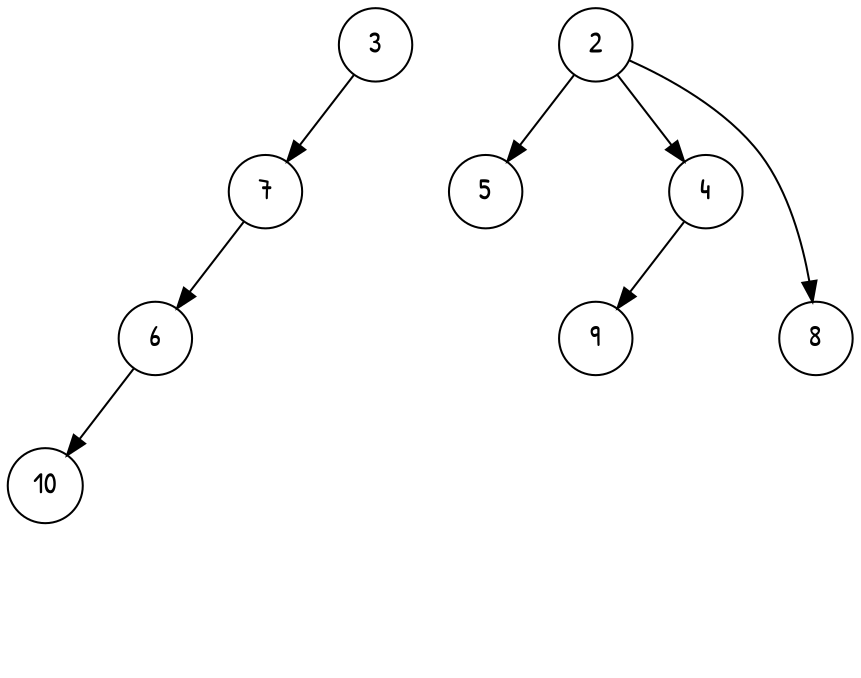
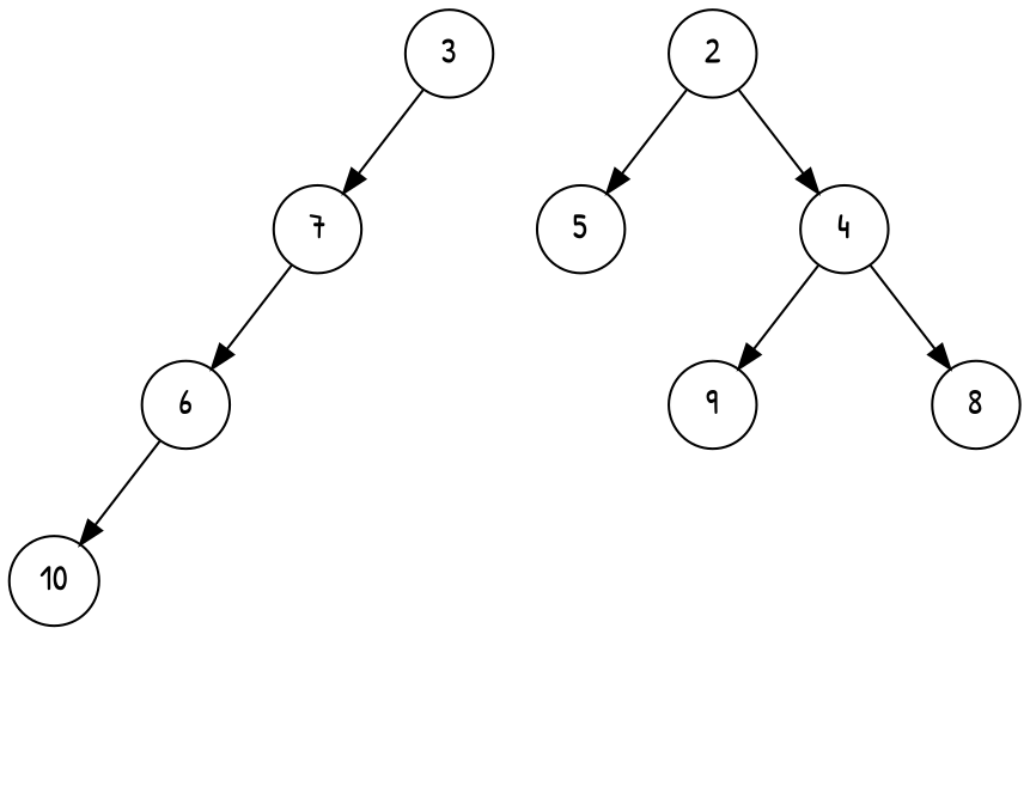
  digraph {
    fontname="Patrick Hand"
    node [fontname="Patrick Hand" shape=circle style=invis]
    edge [fontname="Patrick Hand" style=invis weight=10]
    n1 [label=3 style=""]
    n2 [label=7 style=""]
    n3 [label="#"]
    n4 [label="#"]
    n5 [label=2 style=""]
    n6 [label=5 style=""]
    n7 [label="#"]
    n8 [label=4 style=""]
    n9 [label=6 style=""]
    n10 [label="#"]
    n11 [label=10 style=""]
    n12 [label="#"]
    n13 [label="#"]
    n14 [label=9 style=""]
    n15 [label="#"]
    n16 [label=8 style=""]
    n17 [label="#"]
    n18 [label="#"]
    n19 [label="#"]
    n1 -> n2 [style="" weight=""]
    n1 -> n3
    n2 -> n9 [style="" weight=""]
    n2 -> n10
    n5 -> n6 [style="" weight=""]
    n5 -> n7
    n5 -> n8 [style="" weight=""]
    n6 -> n13
    n8 -> n14 [style="" weight=""]
    n8 -> n15
-   n5 -> n16 [style="" weight=""]
+   n8 -> n16 [style="" weight=""]
    n9 -> n11 [style="" weight=""]
    n9 -> n12
    n11 -> n17
    n14 -> n18
    n16 -> n19
  }
